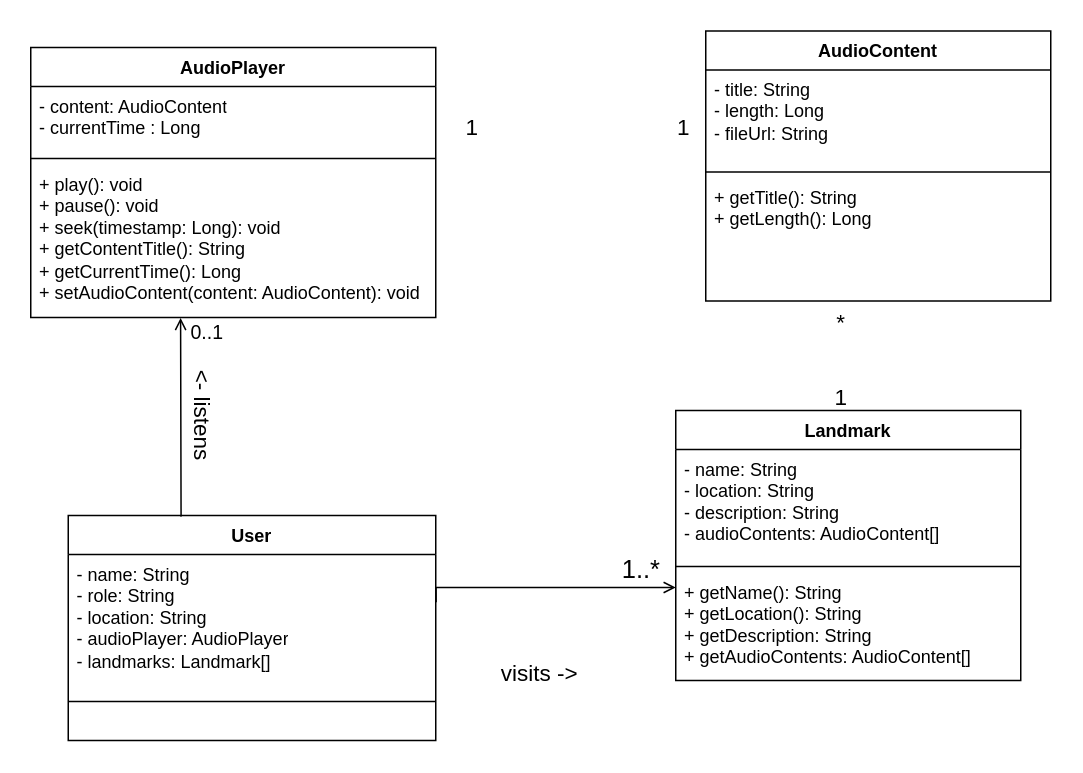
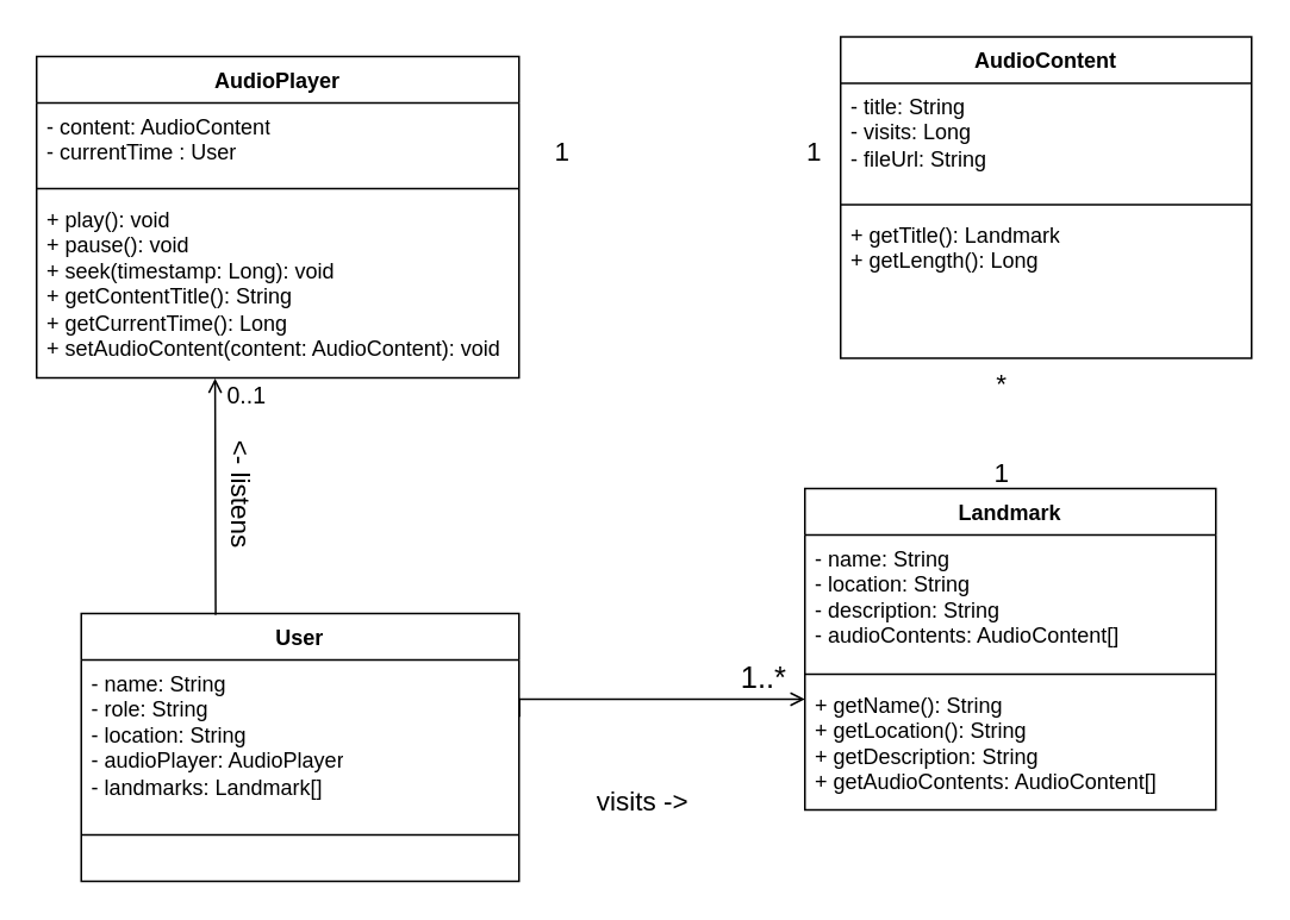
  <mxCell id="0" />
  <mxCell id="1" parent="0" />
  <mxCell id="2" value="AudioPlayer" style="swimlane;fontStyle=1;align=center;verticalAlign=top;childLayout=stackLayout;horizontal=1;startSize=26;horizontalStack=0;resizeParent=1;resizeParentMax=0;resizeLast=0;collapsible=1;marginBottom=0;whiteSpace=wrap;html=1;" parent="1" vertex="1"><mxGeometry x="20" y="31" width="270" height="180" as="geometry" /></mxCell>
- <mxCell id="3" value="&lt;div&gt;- content: AudioContent&lt;/div&gt;- currentTime : Long" style="text;strokeColor=none;fillColor=none;align=left;verticalAlign=top;spacingLeft=4;spacingRight=4;overflow=hidden;rotatable=0;points=[[0,0.5],[1,0.5]];portConstraint=eastwest;whiteSpace=wrap;html=1;" parent="2" vertex="1"><mxGeometry y="26" width="270" height="44" as="geometry" /></mxCell>
+ <mxCell id="3" value="&lt;div&gt;- content: AudioContent&lt;/div&gt;- currentTime : User" style="text;strokeColor=none;fillColor=none;align=left;verticalAlign=top;spacingLeft=4;spacingRight=4;overflow=hidden;rotatable=0;points=[[0,0.5],[1,0.5]];portConstraint=eastwest;whiteSpace=wrap;html=1;" parent="2" vertex="1"><mxGeometry y="26" width="270" height="44" as="geometry" /></mxCell>
  <mxCell id="4" value="" style="line;strokeWidth=1;fillColor=none;align=left;verticalAlign=middle;spacingTop=-1;spacingLeft=3;spacingRight=3;rotatable=0;labelPosition=right;points=[];portConstraint=eastwest;strokeColor=inherit;" parent="2" vertex="1"><mxGeometry y="70" width="270" height="8" as="geometry" /></mxCell>
  <mxCell id="5" value="+ play(): void&lt;div&gt;+ pause(): void&lt;/div&gt;&lt;div&gt;+ seek(timestamp: Long): void&lt;/div&gt;&lt;div&gt;+ getContentTitle(): String&lt;/div&gt;&lt;div&gt;+ getCurrentTime(): Long&lt;/div&gt;&lt;div&gt;+ setAudioContent(content: AudioContent): void&lt;/div&gt;" style="text;strokeColor=none;fillColor=none;align=left;verticalAlign=top;spacingLeft=4;spacingRight=4;overflow=hidden;rotatable=0;points=[[0,0.5],[1,0.5]];portConstraint=eastwest;whiteSpace=wrap;html=1;" parent="2" vertex="1"><mxGeometry y="78" width="270" height="102" as="geometry" /></mxCell>
  <mxCell id="6" value="AudioContent" style="swimlane;fontStyle=1;align=center;verticalAlign=top;childLayout=stackLayout;horizontal=1;startSize=26;horizontalStack=0;resizeParent=1;resizeParentMax=0;resizeLast=0;collapsible=1;marginBottom=0;whiteSpace=wrap;html=1;" parent="1" vertex="1"><mxGeometry x="470" y="20" width="230" height="180" as="geometry" /></mxCell>
- <mxCell id="7" value="- title: String&lt;div&gt;- length: Long&lt;/div&gt;&lt;div&gt;- fileUrl&lt;span style=&quot;background-color: initial;&quot;&gt;: String&lt;/span&gt;&lt;/div&gt;" style="text;strokeColor=none;fillColor=none;align=left;verticalAlign=top;spacingLeft=4;spacingRight=4;overflow=hidden;rotatable=0;points=[[0,0.5],[1,0.5]];portConstraint=eastwest;whiteSpace=wrap;html=1;" parent="6" vertex="1"><mxGeometry y="26" width="230" height="64" as="geometry" /></mxCell>
+ <mxCell id="7" value="- title: String&lt;div&gt;- visits: Long&lt;/div&gt;&lt;div&gt;- fileUrl&lt;span style=&quot;background-color: initial;&quot;&gt;: String&lt;/span&gt;&lt;/div&gt;" style="text;strokeColor=none;fillColor=none;align=left;verticalAlign=top;spacingLeft=4;spacingRight=4;overflow=hidden;rotatable=0;points=[[0,0.5],[1,0.5]];portConstraint=eastwest;whiteSpace=wrap;html=1;" parent="6" vertex="1"><mxGeometry y="26" width="230" height="64" as="geometry" /></mxCell>
  <mxCell id="8" value="" style="line;strokeWidth=1;fillColor=none;align=left;verticalAlign=middle;spacingTop=-1;spacingLeft=3;spacingRight=3;rotatable=0;labelPosition=right;points=[];portConstraint=eastwest;strokeColor=inherit;" parent="6" vertex="1"><mxGeometry y="90" width="230" height="8" as="geometry" /></mxCell>
- <mxCell id="9" value="&lt;div&gt;+ getTitle(): String&lt;/div&gt;&lt;div&gt;+ getLength(): Long&lt;/div&gt;" style="text;strokeColor=none;fillColor=none;align=left;verticalAlign=top;spacingLeft=4;spacingRight=4;overflow=hidden;rotatable=0;points=[[0,0.5],[1,0.5]];portConstraint=eastwest;whiteSpace=wrap;html=1;" parent="6" vertex="1"><mxGeometry y="98" width="230" height="82" as="geometry" /></mxCell>
+ <mxCell id="9" value="&lt;div&gt;+ getTitle(): Landmark&lt;/div&gt;&lt;div&gt;+ getLength(): Long&lt;/div&gt;" style="text;strokeColor=none;fillColor=none;align=left;verticalAlign=top;spacingLeft=4;spacingRight=4;overflow=hidden;rotatable=0;points=[[0,0.5],[1,0.5]];portConstraint=eastwest;whiteSpace=wrap;html=1;" parent="6" vertex="1"><mxGeometry y="98" width="230" height="82" as="geometry" /></mxCell>
  <mxCell id="10" value="Landmark" style="swimlane;fontStyle=1;align=center;verticalAlign=top;childLayout=stackLayout;horizontal=1;startSize=26;horizontalStack=0;resizeParent=1;resizeParentMax=0;resizeLast=0;collapsible=1;marginBottom=0;whiteSpace=wrap;html=1;" parent="1" vertex="1"><mxGeometry x="450" y="273" width="230" height="180" as="geometry" /></mxCell>
  <mxCell id="11" value="- name: String&lt;div&gt;- location: String&lt;/div&gt;&lt;div&gt;- description: String&lt;/div&gt;&lt;div&gt;- audioContents: AudioContent[]&lt;/div&gt;" style="text;strokeColor=none;fillColor=none;align=left;verticalAlign=top;spacingLeft=4;spacingRight=4;overflow=hidden;rotatable=0;points=[[0,0.5],[1,0.5]];portConstraint=eastwest;whiteSpace=wrap;html=1;" parent="10" vertex="1"><mxGeometry y="26" width="230" height="74" as="geometry" /></mxCell>
  <mxCell id="12" value="" style="line;strokeWidth=1;fillColor=none;align=left;verticalAlign=middle;spacingTop=-1;spacingLeft=3;spacingRight=3;rotatable=0;labelPosition=right;points=[];portConstraint=eastwest;strokeColor=inherit;" parent="10" vertex="1"><mxGeometry y="100" width="230" height="8" as="geometry" /></mxCell>
  <mxCell id="13" value="&lt;div&gt;+ getName(): String&lt;/div&gt;&lt;div&gt;+ getLocation(): String&lt;/div&gt;&lt;div&gt;+ getDescription: String&lt;/div&gt;&lt;div&gt;+ getAudioContents: AudioContent[]&lt;/div&gt;" style="text;strokeColor=none;fillColor=none;align=left;verticalAlign=top;spacingLeft=4;spacingRight=4;overflow=hidden;rotatable=0;points=[[0,0.5],[1,0.5]];portConstraint=eastwest;whiteSpace=wrap;html=1;" parent="10" vertex="1"><mxGeometry y="108" width="230" height="72" as="geometry" /></mxCell>
  <mxCell id="14" value="User" style="swimlane;fontStyle=1;align=center;verticalAlign=top;childLayout=stackLayout;horizontal=1;startSize=26;horizontalStack=0;resizeParent=1;resizeParentMax=0;resizeLast=0;collapsible=1;marginBottom=0;whiteSpace=wrap;html=1;" parent="1" vertex="1"><mxGeometry x="45" y="343" width="245" height="150" as="geometry" /></mxCell>
  <mxCell id="15" value="- name: String&lt;div&gt;- role: String&lt;/div&gt;&lt;div&gt;- location: String&lt;/div&gt;&lt;div&gt;- audioPlayer: AudioPlayer&lt;/div&gt;&lt;div&gt;- landmarks: Landmark[]&lt;/div&gt;" style="text;strokeColor=none;fillColor=none;align=left;verticalAlign=top;spacingLeft=4;spacingRight=4;overflow=hidden;rotatable=0;points=[[0,0.5],[1,0.5]];portConstraint=eastwest;whiteSpace=wrap;html=1;" parent="14" vertex="1"><mxGeometry y="26" width="245" height="94" as="geometry" /></mxCell>
  <mxCell id="16" value="" style="line;strokeWidth=1;fillColor=none;align=left;verticalAlign=middle;spacingTop=-1;spacingLeft=3;spacingRight=3;rotatable=0;labelPosition=right;points=[];portConstraint=eastwest;strokeColor=inherit;" parent="14" vertex="1"><mxGeometry y="120" width="245" height="8" as="geometry" /></mxCell>
  <mxCell id="17" value="&lt;div&gt;&lt;br&gt;&lt;/div&gt;" style="text;strokeColor=none;fillColor=none;align=left;verticalAlign=top;spacingLeft=4;spacingRight=4;overflow=hidden;rotatable=0;points=[[0,0.5],[1,0.5]];portConstraint=eastwest;whiteSpace=wrap;html=1;" parent="14" vertex="1"><mxGeometry y="128" width="245" height="22" as="geometry" /></mxCell>
  <mxCell id="18" value="" style="endArrow=open;html=1;edgeStyle=orthogonalEdgeStyle;rounded=0;exitX=1.001;exitY=0.339;exitDx=0;exitDy=0;exitPerimeter=0;endFill=0;" parent="1" source="15" edge="1"><mxGeometry relative="1" as="geometry"><mxPoint x="240" y="301" as="sourcePoint" /><mxPoint x="450" y="391" as="targetPoint" /><Array as="points"><mxPoint x="370" y="391" /><mxPoint x="450" y="391" /></Array></mxGeometry></mxCell>
  <mxCell id="19" value="&lt;font style=&quot;font-size: 17px;&quot;&gt;1..*&lt;/font&gt;" style="edgeLabel;resizable=0;html=1;align=right;verticalAlign=bottom;" parent="18" connectable="0" vertex="1"><mxGeometry x="1" relative="1" as="geometry"><mxPoint x="-10" as="offset" /></mxGeometry></mxCell>
  <mxCell id="20" value="&lt;font style=&quot;font-size: 15px;&quot;&gt;visits -&amp;gt;&lt;/font&gt;" style="text;html=1;align=center;verticalAlign=middle;resizable=0;points=[];autosize=1;strokeColor=none;fillColor=none;" parent="1" vertex="1"><mxGeometry x="324" y="433" width="70" height="30" as="geometry" /></mxCell>
  <mxCell id="21" value="" style="endArrow=none;html=1;edgeStyle=orthogonalEdgeStyle;rounded=0;exitX=0.37;exitY=1.003;exitDx=0;exitDy=0;exitPerimeter=0;entryX=0.307;entryY=0.005;entryDx=0;entryDy=0;entryPerimeter=0;endFill=0;startArrow=open;startFill=0;" parent="1" source="5" target="14" edge="1"><mxGeometry relative="1" as="geometry"><mxPoint x="110" y="251" as="sourcePoint" /><mxPoint x="270" y="251" as="targetPoint" /><Array as="points"><mxPoint x="120" y="213" /><mxPoint x="120" y="213" /></Array></mxGeometry></mxCell>
  <mxCell id="22" value="&lt;font style=&quot;font-size: 13px;&quot;&gt;0..1&lt;/font&gt;" style="edgeLabel;resizable=0;html=1;align=left;verticalAlign=bottom;" parent="21" connectable="0" vertex="1"><mxGeometry x="-1" relative="1" as="geometry"><mxPoint x="5" y="20" as="offset" /></mxGeometry></mxCell>
  <mxCell id="23" value="&lt;font style=&quot;font-size: 15px;&quot;&gt;&amp;lt;- listens&lt;/font&gt;" style="text;html=1;align=center;verticalAlign=middle;resizable=0;points=[];autosize=1;strokeColor=none;fillColor=none;rotation=90;" parent="1" vertex="1"><mxGeometry x="95" y="261" width="80" height="30" as="geometry" /></mxCell>
  <mxCell id="24" value="1" style="text;html=1;align=center;verticalAlign=middle;resizable=0;points=[];autosize=1;strokeColor=none;fillColor=none;fontSize=15;" vertex="1" parent="1"><mxGeometry x="545" y="249" width="30" height="30" as="geometry" /></mxCell>
  <mxCell id="25" value="*" style="text;html=1;align=center;verticalAlign=middle;resizable=0;points=[];autosize=1;strokeColor=none;fillColor=none;fontSize=15;" vertex="1" parent="1"><mxGeometry x="545" y="199" width="30" height="30" as="geometry" /></mxCell>
  <mxCell id="26" value="1" style="text;html=1;align=center;verticalAlign=middle;resizable=0;points=[];autosize=1;strokeColor=none;fillColor=none;fontSize=15;" vertex="1" parent="1"><mxGeometry x="440" y="69" width="30" height="30" as="geometry" /></mxCell>
  <mxCell id="27" value="1" style="text;html=1;align=center;verticalAlign=middle;resizable=0;points=[];autosize=1;strokeColor=none;fillColor=none;fontSize=15;" vertex="1" parent="1"><mxGeometry x="299" y="69" width="30" height="30" as="geometry" /></mxCell>
